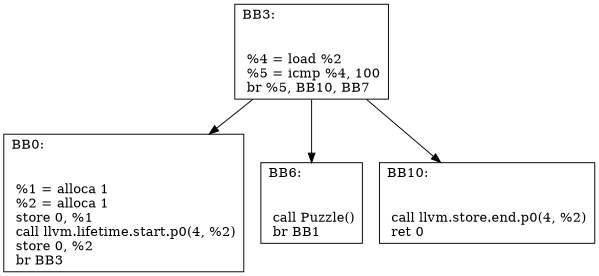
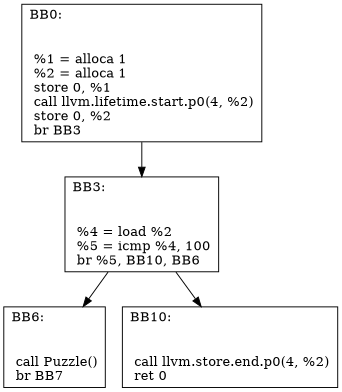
  digraph {
    node [shape=record]
    n1 [label="{BB0:\l\l\n	 %1 = alloca  1\l	 %2 = alloca  1\l	 store  0,  %1\l	 call llvm.lifetime.start.p0(4, %2)\l	 store  0,  %2\l	 br BB3\l	}"]
-   n2 [label="{BB3:\l\l\n	 %4 = load  %2\l	 %5 = icmp  %4,  100\l	 br %5, BB10, BB7\l	}"]
-   n3 [label="{BB6:\l\l\n	 call Puzzle()\l	 br BB1\l	}"]
+   n2 [label="{BB3:\l\l\n	 %4 = load  %2\l	 %5 = icmp  %4,  100\l	 br %5, BB10, BB6\l	}"]
+   n3 [label="{BB6:\l\l\n	 call Puzzle()\l	 br BB7\l	}"]
    n4 [label="{BB10:\l\l\n	 call llvm.store.end.p0(4, %2)\l	 ret 0\l	}"]
-   n2 -> n1
+   n1 -> n2
    n2 -> n3
    n2 -> n4
  }
